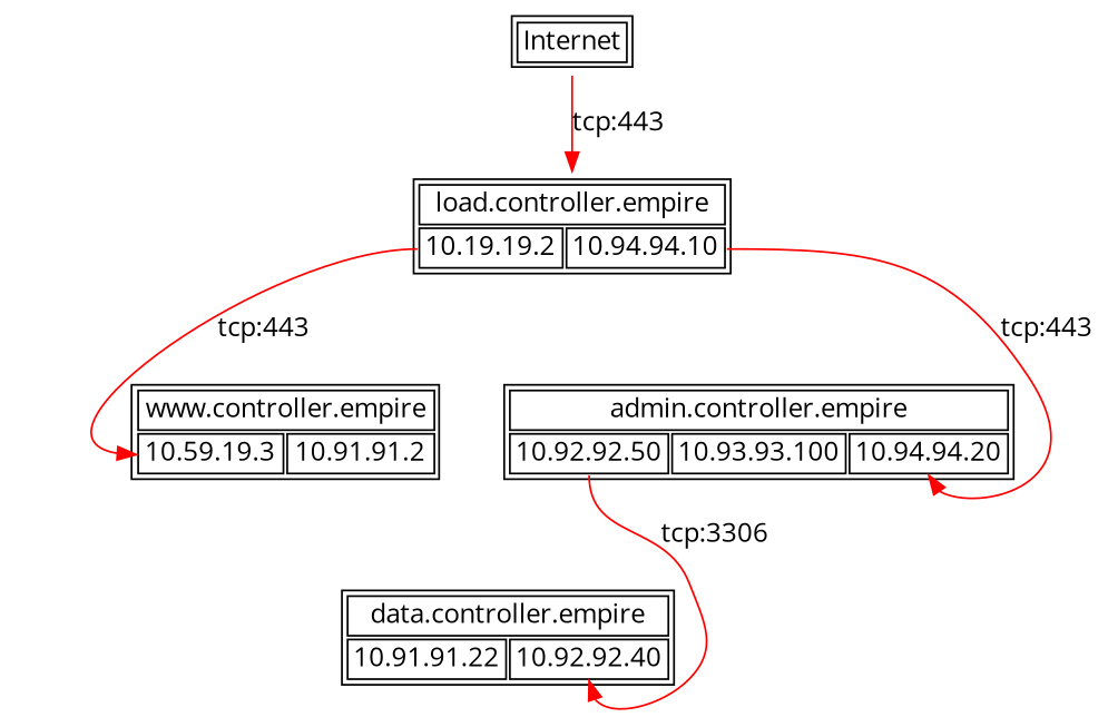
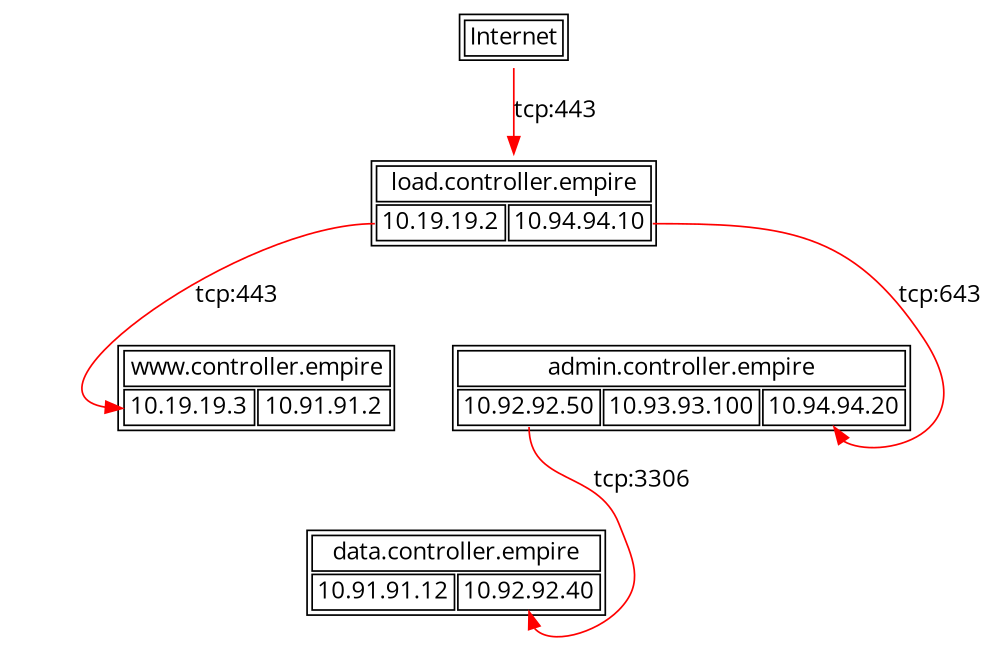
  digraph {
    fontname="Open Sans"
    node [fontname="Open Sans" shape=plaintext]
    edge [color=red fontname="Open Sans" tailport=port_two]
    n1 [label=< 	  <table border='1' cellborder='1'> 	  <tr><td>Internet</td></tr> 	  </table> 	  >]
    n2 [label=<       <table border='1' cellborder='1'>       <tr><td colspan='2'>load.controller.empire</td></tr>       <tr><td port='port_one'>10.19.19.2</td><td port='port_two'>10.94.94.10</td></tr>       </table>       >]
-   n3 [label=<      <table border='1' cellborder='1'>      <tr><td colspan='2'>www.controller.empire</td></tr>      <tr><td port='port_one'>10.59.19.3</td><td port='port_two'>10.91.91.2</td></tr>      </table>      >]
+   n3 [label=<      <table border='1' cellborder='1'>      <tr><td colspan='2'>www.controller.empire</td></tr>      <tr><td port='port_one'>10.19.19.3</td><td port='port_two'>10.91.91.2</td></tr>      </table>      >]
    n4 [label=<        <table border='1' cellborder='1'>        <tr><td colspan='3'>admin.controller.empire</td></tr>        <tr><td port='port_one'>10.92.92.50</td><td port='port_two'>10.93.93.100</td><td port='port_three'>10.94.94.20</td></tr>        </table>        >]
-   n5 [label=<       <table border='1' cellborder='1'>       <tr><td colspan='2'>data.controller.empire</td></tr>       <tr><td port='port_one'>10.91.91.22</td><td port='port_two'>10.92.92.40</td></tr>       </table>       >]
+   n5 [label=<       <table border='1' cellborder='1'>       <tr><td colspan='2'>data.controller.empire</td></tr>       <tr><td port='port_one'>10.91.91.12</td><td port='port_two'>10.92.92.40</td></tr>       </table>       >]
    n1 -> n2 [label="tcp:443"]
    n2 -> n3 [headport=port_one label="tcp:443" tailport=port_one]
-   n2 -> n4 [headport=port_three label="tcp:443"]
+   n2 -> n4 [headport=port_three label="tcp:643"]
    n4 -> n5 [headport=port_two label="tcp:3306" tailport=port_one]
  }
